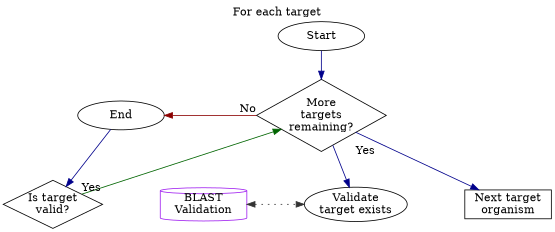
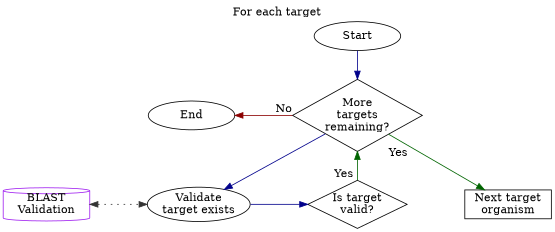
  digraph {
    label="For each target"
    labelloc=t
    nodesep=1
    node [margin=0 shape=oval]
    edge [color=darkblue]
    End [width=1.5]
    n2 [label="More\ntargets\nremaining?" shape=diamond width=1.5]
    n3 [label="Validate\ntarget exists" shape=ellipse width=1.5]
    n4 [label="Is target\nvalid?" shape=diamond width=1.5]
    n5 [color=purple label="BLAST\nValidation" shape=cylinder width=1.5]
    n6 [label="Next target\norganism" shape=rect width=1.5]
    Start [width=1.5]
    subgraph sub_1 {
      rank=same
      End
      n2
    }
    subgraph sub_2 {
      rank=same
      n3
      n4
      n5
    }
    End -> n2 [color=darkred dir=back headlabel=No]
    n2 -> n3
-   n2 -> n6 [taillabel="\nYes      "]
-   End -> n4
+   n2 -> n6 [color=darkgreen taillabel="\nYes      "]
+   n3 -> n4
    n4 -> n2 [color=darkgreen taillabel="Yes "]
    n5 -> n3 [color="#333333" dir=both style=dotted]
    Start -> n2
  }
